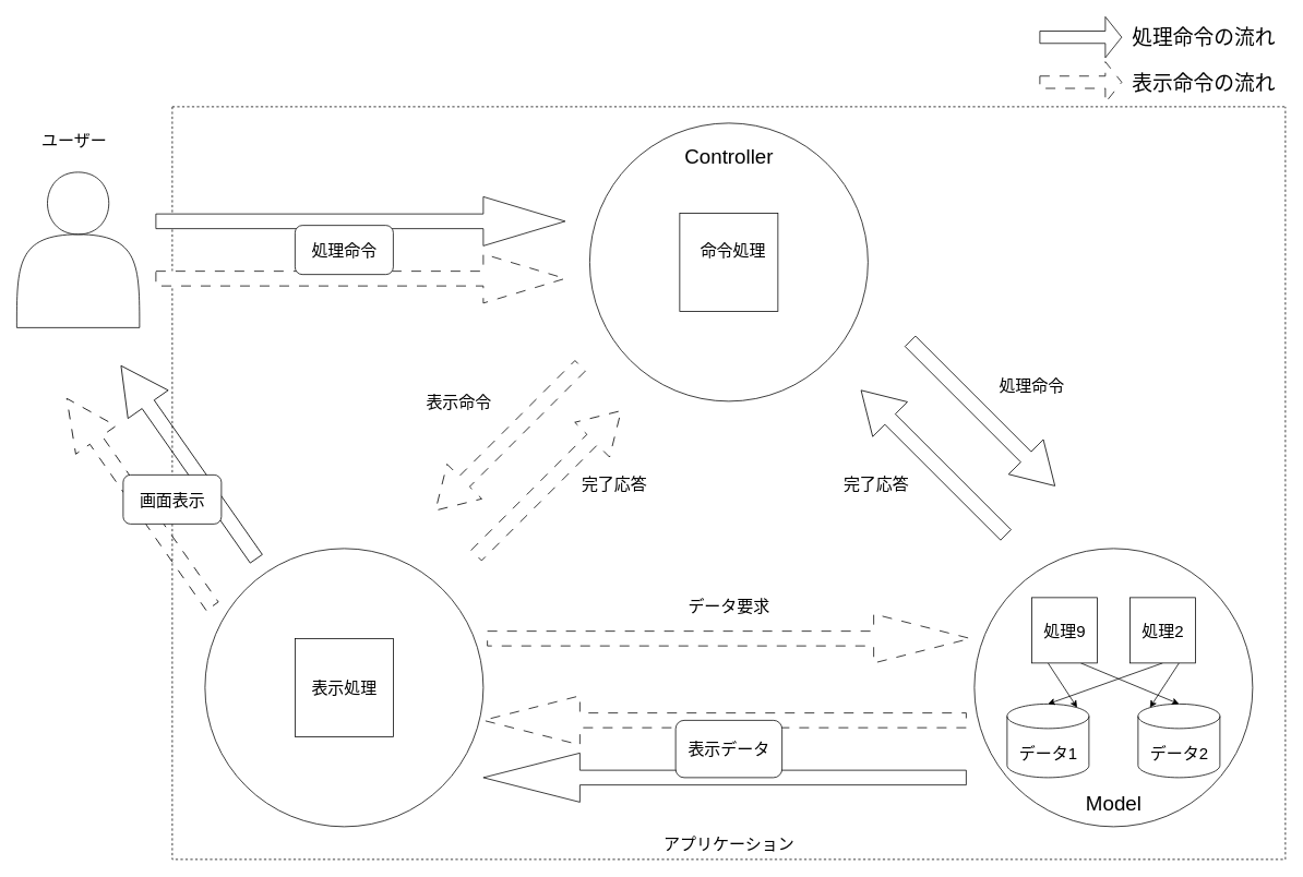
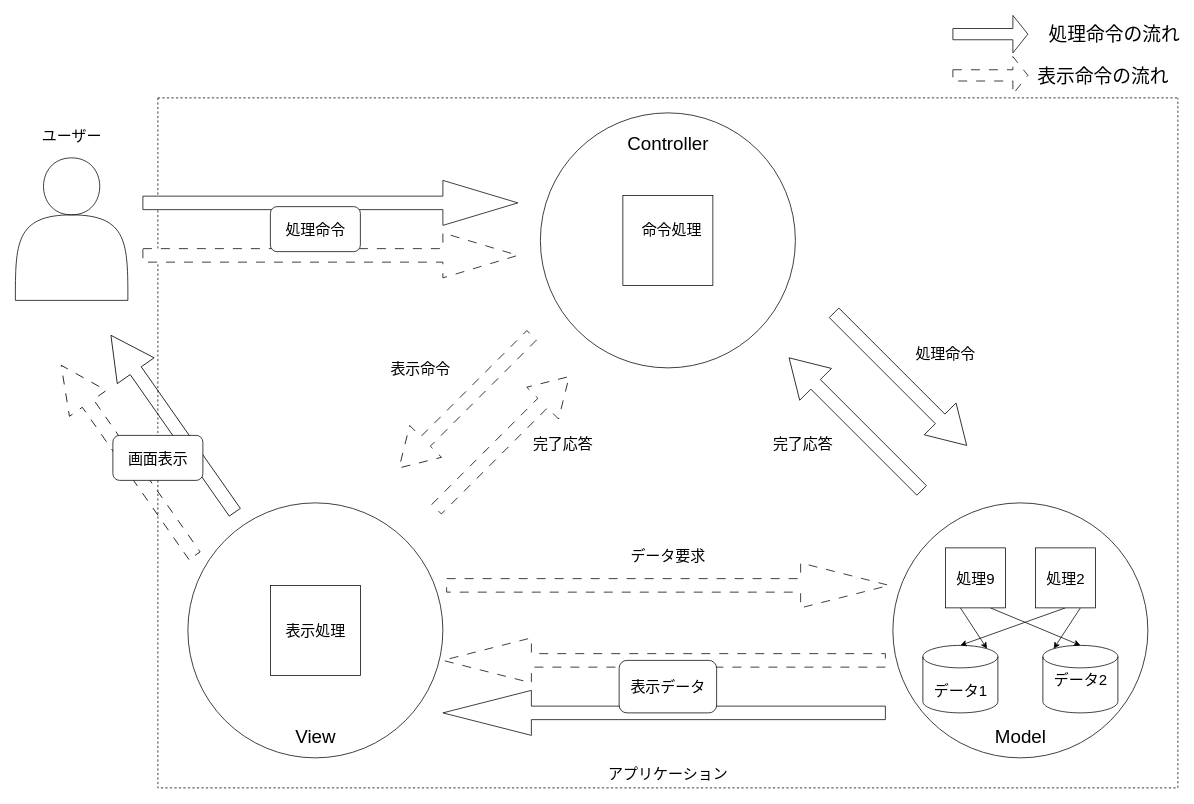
  <mxCell id="0" />
  <mxCell id="1" parent="0" />
  <mxCell id="2" value="" style="shape=singleArrow;direction=north;whiteSpace=wrap;html=1;fontSize=39;rotation=-35;dashed=1;dashPattern=12 12;" vertex="1" parent="1"><mxGeometry x="140" y="458.53" width="60" height="310" as="geometry" /></mxCell>
  <mxCell id="3" value="" style="shape=singleArrow;direction=north;whiteSpace=wrap;html=1;fontSize=39;rotation=-35;" vertex="1" parent="1"><mxGeometry x="200" y="420.54" width="60" height="287.99" as="geometry" /></mxCell>
  <mxCell id="4" value="" style="shape=actor;whiteSpace=wrap;html=1;" vertex="1" parent="1"><mxGeometry x="20" y="210" width="150" height="190" as="geometry" /></mxCell>
  <mxCell id="5" value="" style="shape=singleArrow;whiteSpace=wrap;html=1;dashed=1;dashPattern=12 12;fontSize=39;" vertex="1" parent="1"><mxGeometry x="1270" y="75" width="100" height="50" as="geometry" /></mxCell>
  <mxCell id="6" value="表示命令の流れ" style="text;html=1;align=center;verticalAlign=middle;resizable=0;points=[];autosize=1;strokeColor=none;fillColor=none;fontSize=25;" vertex="1" parent="1"><mxGeometry x="1370" y="80" width="200" height="40" as="geometry" /></mxCell>
  <mxCell id="7" value="" style="shape=singleArrow;whiteSpace=wrap;html=1;fontSize=39;" vertex="1" parent="1"><mxGeometry x="1270" y="20" width="100" height="50" as="geometry" /></mxCell>
- <mxCell id="8" value="処理命令の流れ" style="text;html=1;align=center;verticalAlign=middle;resizable=0;points=[];autosize=1;strokeColor=none;fillColor=none;fontSize=25;" vertex="1" parent="1"><mxGeometry x="1370" y="25" width="200" height="40" as="geometry" /></mxCell>
+ <mxCell id="8" value="処理命令の流れ" style="text;html=1;align=center;verticalAlign=middle;resizable=0;points=[];autosize=1;strokeColor=none;fillColor=none;fontSize=25;" vertex="1" parent="1"><mxGeometry x="1385" y="25" width="200" height="40" as="geometry" /></mxCell>
  <mxCell id="9" value="表示処理" style="text;html=1;align=center;verticalAlign=middle;resizable=0;points=[];autosize=1;strokeColor=none;fillColor=none;fontSize=20;" vertex="1" parent="1"><mxGeometry x="380" y="830" width="100" height="40" as="geometry" /></mxCell>
- <mxCell id="10" value="ユーザー" style="text;html=1;align=center;verticalAlign=middle;resizable=0;points=[];autosize=1;strokeColor=none;fillColor=none;fontSize=20;" vertex="1" parent="1"><mxGeometry x="40" y="150" width="100" height="40" as="geometry" /></mxCell>
+ <mxCell id="10" value="ユーザー" style="text;html=1;align=center;verticalAlign=middle;resizable=0;points=[];autosize=1;strokeColor=none;fillColor=none;fontSize=20;" vertex="1" parent="1"><mxGeometry x="45" y="160" width="100" height="40" as="geometry" /></mxCell>
  <mxCell id="11" value="" style="swimlane;startSize=0;dashed=1;" vertex="1" parent="1"><mxGeometry x="210" y="130" width="1360" height="920" as="geometry" /></mxCell>
  <mxCell id="12" value="" style="rounded=1;whiteSpace=wrap;html=1;fontSize=20;" vertex="1" parent="11"><mxGeometry x="-60" y="450" width="120" height="60" as="geometry" /></mxCell>
  <mxCell id="13" value="" style="ellipse;whiteSpace=wrap;html=1;aspect=fixed;" vertex="1" parent="11"><mxGeometry x="510" y="20" width="340" height="340" as="geometry" /></mxCell>
  <mxCell id="14" value="" style="ellipse;whiteSpace=wrap;html=1;aspect=fixed;" vertex="1" parent="11"><mxGeometry x="40" y="540" width="340" height="340" as="geometry" /></mxCell>
  <mxCell id="15" value="" style="ellipse;whiteSpace=wrap;html=1;aspect=fixed;" vertex="1" parent="11"><mxGeometry x="980" y="540" width="340" height="340" as="geometry" /></mxCell>
  <mxCell id="16" value="Controller" style="text;html=1;align=center;verticalAlign=middle;resizable=0;points=[];autosize=1;strokeColor=none;fillColor=none;fontSize=25;" vertex="1" parent="11"><mxGeometry x="615" y="40" width="130" height="40" as="geometry" /></mxCell>
+ <mxCell id="17" value="View" style="text;html=1;align=center;verticalAlign=middle;resizable=0;points=[];autosize=1;strokeColor=none;fillColor=none;fontSize=25;" vertex="1" parent="11"><mxGeometry x="170" y="830" width="80" height="40" as="geometry" /></mxCell>
  <mxCell id="18" value="Model" style="text;html=1;align=center;verticalAlign=middle;resizable=0;points=[];autosize=1;strokeColor=none;fillColor=none;fontSize=25;" vertex="1" parent="11"><mxGeometry x="1105" y="830" width="90" height="40" as="geometry" /></mxCell>
  <mxCell id="19" value="" style="shape=singleArrow;whiteSpace=wrap;html=1;fontSize=39;" vertex="1" parent="11"><mxGeometry x="-20" y="110" width="500" height="60" as="geometry" /></mxCell>
  <mxCell id="20" value="" style="shape=singleArrow;whiteSpace=wrap;html=1;fontSize=39;dashed=1;dashPattern=12 12;" vertex="1" parent="11"><mxGeometry x="-20" y="180" width="500" height="60" as="geometry" /></mxCell>
  <mxCell id="21" value="" style="shape=singleArrow;whiteSpace=wrap;html=1;fontSize=39;dashed=1;dashPattern=12 12;" vertex="1" parent="11"><mxGeometry x="385" y="620" width="590" height="60" as="geometry" /></mxCell>
  <mxCell id="22" value="" style="shape=singleArrow;whiteSpace=wrap;html=1;fontSize=39;dashed=1;dashPattern=12 12;direction=west;" vertex="1" parent="11"><mxGeometry x="380" y="720" width="590" height="60" as="geometry" /></mxCell>
  <mxCell id="23" value="" style="shape=singleArrow;whiteSpace=wrap;html=1;fontSize=39;direction=west;" vertex="1" parent="11"><mxGeometry x="380" y="790" width="590" height="60" as="geometry" /></mxCell>
  <mxCell id="24" value="" style="shape=singleArrow;direction=south;whiteSpace=wrap;html=1;dashed=1;dashPattern=12 12;fontSize=39;rotation=45;" vertex="1" parent="11"><mxGeometry x="380" y="280" width="60" height="250" as="geometry" /></mxCell>
  <mxCell id="25" value="" style="shape=singleArrow;direction=north;whiteSpace=wrap;html=1;dashed=1;dashPattern=12 12;fontSize=39;rotation=45;" vertex="1" parent="11"><mxGeometry x="430" y="335" width="60" height="250" as="geometry" /></mxCell>
  <mxCell id="26" value="" style="shape=singleArrow;direction=north;whiteSpace=wrap;html=1;fontSize=39;rotation=-45;" vertex="1" parent="11"><mxGeometry x="900" y="310" width="60" height="250" as="geometry" /></mxCell>
  <mxCell id="27" value="" style="shape=singleArrow;direction=south;whiteSpace=wrap;html=1;fontSize=39;rotation=-45;" vertex="1" parent="11"><mxGeometry x="960" y="250" width="60" height="250" as="geometry" /></mxCell>
  <mxCell id="28" value="" style="shape=cylinder3;whiteSpace=wrap;html=1;boundedLbl=1;backgroundOutline=1;size=15;fontSize=25;" vertex="1" parent="11"><mxGeometry x="1020" y="730" width="100" height="90" as="geometry" /></mxCell>
  <mxCell id="29" value="" style="shape=cylinder3;whiteSpace=wrap;html=1;boundedLbl=1;backgroundOutline=1;size=15;fontSize=25;" vertex="1" parent="11"><mxGeometry x="1180" y="730" width="100" height="90" as="geometry" /></mxCell>
  <mxCell id="30" style="edgeStyle=none;html=1;exitX=0.25;exitY=1;exitDx=0;exitDy=0;entryX=0.855;entryY=0;entryDx=0;entryDy=4.35;entryPerimeter=0;fontSize=25;" edge="1" parent="11" source="32" target="28"><mxGeometry relative="1" as="geometry" /></mxCell>
  <mxCell id="31" style="edgeStyle=none;html=1;exitX=0.75;exitY=1;exitDx=0;exitDy=0;entryX=0.5;entryY=0;entryDx=0;entryDy=0;entryPerimeter=0;fontSize=25;" edge="1" parent="11" source="32" target="29"><mxGeometry relative="1" as="geometry" /></mxCell>
  <mxCell id="32" value="" style="whiteSpace=wrap;html=1;aspect=fixed;fontSize=25;" vertex="1" parent="11"><mxGeometry x="1050" y="600" width="80" height="80" as="geometry" /></mxCell>
  <mxCell id="33" style="edgeStyle=none;html=1;exitX=0.5;exitY=1;exitDx=0;exitDy=0;entryX=0.5;entryY=0;entryDx=0;entryDy=0;entryPerimeter=0;fontSize=25;" edge="1" parent="11" source="35" target="28"><mxGeometry relative="1" as="geometry" /></mxCell>
  <mxCell id="34" style="edgeStyle=none;html=1;exitX=0.75;exitY=1;exitDx=0;exitDy=0;entryX=0.145;entryY=0;entryDx=0;entryDy=4.35;entryPerimeter=0;fontSize=25;" edge="1" parent="11" source="35" target="29"><mxGeometry relative="1" as="geometry" /></mxCell>
  <mxCell id="35" value="" style="whiteSpace=wrap;html=1;aspect=fixed;fontSize=25;" vertex="1" parent="11"><mxGeometry x="1170" y="600" width="80" height="80" as="geometry" /></mxCell>
  <mxCell id="36" value="処理9" style="text;html=1;align=center;verticalAlign=middle;resizable=0;points=[];autosize=1;strokeColor=none;fillColor=none;fontSize=20;" vertex="1" parent="11"><mxGeometry x="1055" y="620" width="70" height="40" as="geometry" /></mxCell>
  <mxCell id="37" value="処理2" style="text;html=1;align=center;verticalAlign=middle;resizable=0;points=[];autosize=1;strokeColor=none;fillColor=none;fontSize=20;" vertex="1" parent="11"><mxGeometry x="1175" y="620" width="70" height="40" as="geometry" /></mxCell>
  <mxCell id="38" value="データ1" style="text;html=1;align=center;verticalAlign=middle;resizable=0;points=[];autosize=1;strokeColor=none;fillColor=none;fontSize=20;" vertex="1" parent="11"><mxGeometry x="1025" y="770" width="90" height="40" as="geometry" /></mxCell>
- <mxCell id="39" value="データ2" style="text;html=1;align=center;verticalAlign=middle;resizable=0;points=[];autosize=1;strokeColor=none;fillColor=none;fontSize=20;" vertex="1" parent="11"><mxGeometry x="1185" y="770" width="90" height="40" as="geometry" /></mxCell>
+ <mxCell id="39" value="データ2" style="text;html=1;align=center;verticalAlign=middle;resizable=0;points=[];autosize=1;strokeColor=none;fillColor=none;fontSize=20;" vertex="1" parent="11"><mxGeometry x="1185" y="755" width="90" height="40" as="geometry" /></mxCell>
  <mxCell id="40" value="" style="whiteSpace=wrap;html=1;aspect=fixed;fontSize=20;" vertex="1" parent="11"><mxGeometry x="150" y="650" width="120" height="120" as="geometry" /></mxCell>
  <mxCell id="41" value="" style="whiteSpace=wrap;html=1;aspect=fixed;fontSize=20;" vertex="1" parent="11"><mxGeometry x="620" y="130" width="120" height="120" as="geometry" /></mxCell>
  <mxCell id="42" value="表示処理" style="text;html=1;align=center;verticalAlign=middle;resizable=0;points=[];autosize=1;strokeColor=none;fillColor=none;fontSize=20;" vertex="1" parent="11"><mxGeometry x="160" y="690" width="100" height="40" as="geometry" /></mxCell>
  <mxCell id="43" value="命令処理" style="text;html=1;align=center;verticalAlign=middle;resizable=0;points=[];autosize=1;strokeColor=none;fillColor=none;fontSize=20;" vertex="1" parent="11"><mxGeometry x="635" y="155" width="100" height="40" as="geometry" /></mxCell>
  <mxCell id="44" value="処理命令" style="text;html=1;align=center;verticalAlign=middle;resizable=0;points=[];autosize=1;strokeColor=none;fillColor=none;fontSize=20;" vertex="1" parent="11"><mxGeometry x="1000" y="320" width="100" height="40" as="geometry" /></mxCell>
  <mxCell id="45" value="完了応答" style="text;html=1;align=center;verticalAlign=middle;resizable=0;points=[];autosize=1;strokeColor=none;fillColor=none;fontSize=20;" vertex="1" parent="11"><mxGeometry x="810" y="440" width="100" height="40" as="geometry" /></mxCell>
  <mxCell id="46" value="完了応答" style="text;html=1;align=center;verticalAlign=middle;resizable=0;points=[];autosize=1;strokeColor=none;fillColor=none;fontSize=20;" vertex="1" parent="11"><mxGeometry x="490" y="440" width="100" height="40" as="geometry" /></mxCell>
  <mxCell id="47" value="表示命令" style="text;html=1;align=center;verticalAlign=middle;resizable=0;points=[];autosize=1;strokeColor=none;fillColor=none;fontSize=20;" vertex="1" parent="11"><mxGeometry x="300" y="340" width="100" height="40" as="geometry" /></mxCell>
  <mxCell id="48" value="画面表示" style="text;html=1;align=center;verticalAlign=middle;resizable=0;points=[];autosize=1;strokeColor=none;fillColor=none;fontSize=20;" vertex="1" parent="11"><mxGeometry x="-50" y="460" width="100" height="40" as="geometry" /></mxCell>
  <mxCell id="49" value="" style="rounded=1;whiteSpace=wrap;html=1;fontSize=20;" vertex="1" parent="11"><mxGeometry x="150" y="145" width="120" height="60" as="geometry" /></mxCell>
  <mxCell id="50" value="処理命令" style="text;html=1;align=center;verticalAlign=middle;resizable=0;points=[];autosize=1;strokeColor=none;fillColor=none;fontSize=20;" vertex="1" parent="11"><mxGeometry x="160" y="155" width="100" height="40" as="geometry" /></mxCell>
  <mxCell id="51" value="" style="rounded=1;whiteSpace=wrap;html=1;fontSize=20;" vertex="1" parent="11"><mxGeometry x="615" y="750" width="130" height="70" as="geometry" /></mxCell>
  <mxCell id="52" value="表示データ" style="text;html=1;align=center;verticalAlign=middle;resizable=0;points=[];autosize=1;strokeColor=none;fillColor=none;fontSize=20;" vertex="1" parent="11"><mxGeometry x="620" y="765" width="120" height="40" as="geometry" /></mxCell>
  <mxCell id="53" value="データ要求" style="text;html=1;align=center;verticalAlign=middle;resizable=0;points=[];autosize=1;strokeColor=none;fillColor=none;fontSize=20;" vertex="1" parent="11"><mxGeometry x="620" y="590" width="120" height="40" as="geometry" /></mxCell>
  <mxCell id="54" value="アプリケーション" style="text;html=1;align=center;verticalAlign=middle;resizable=0;points=[];autosize=1;strokeColor=none;fillColor=none;fontSize=20;" vertex="1" parent="11"><mxGeometry x="590" y="880" width="180" height="40" as="geometry" /></mxCell>
